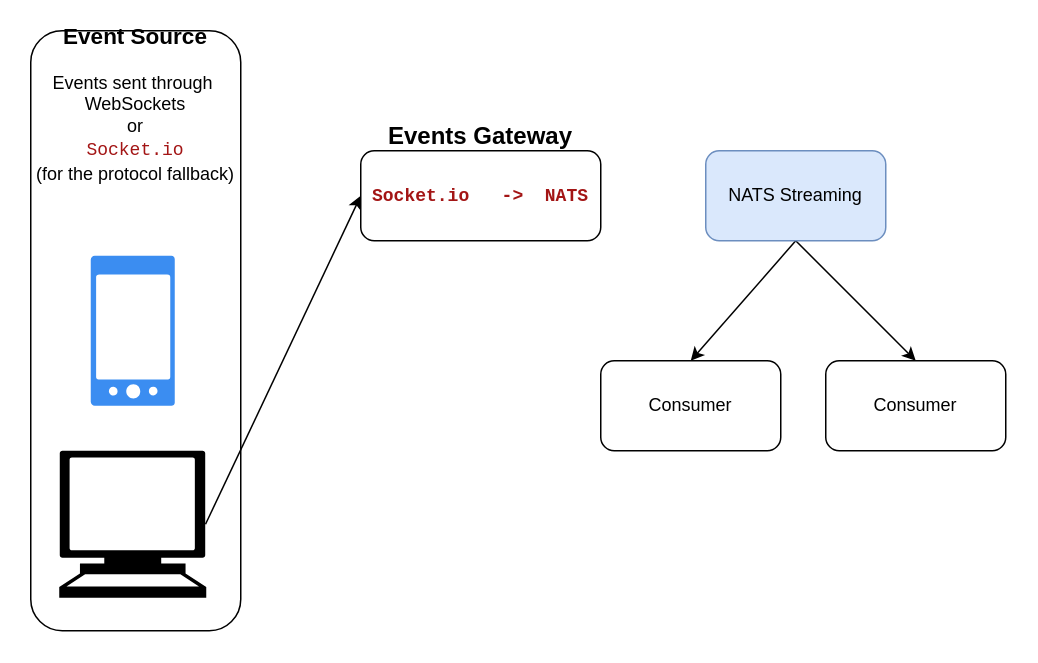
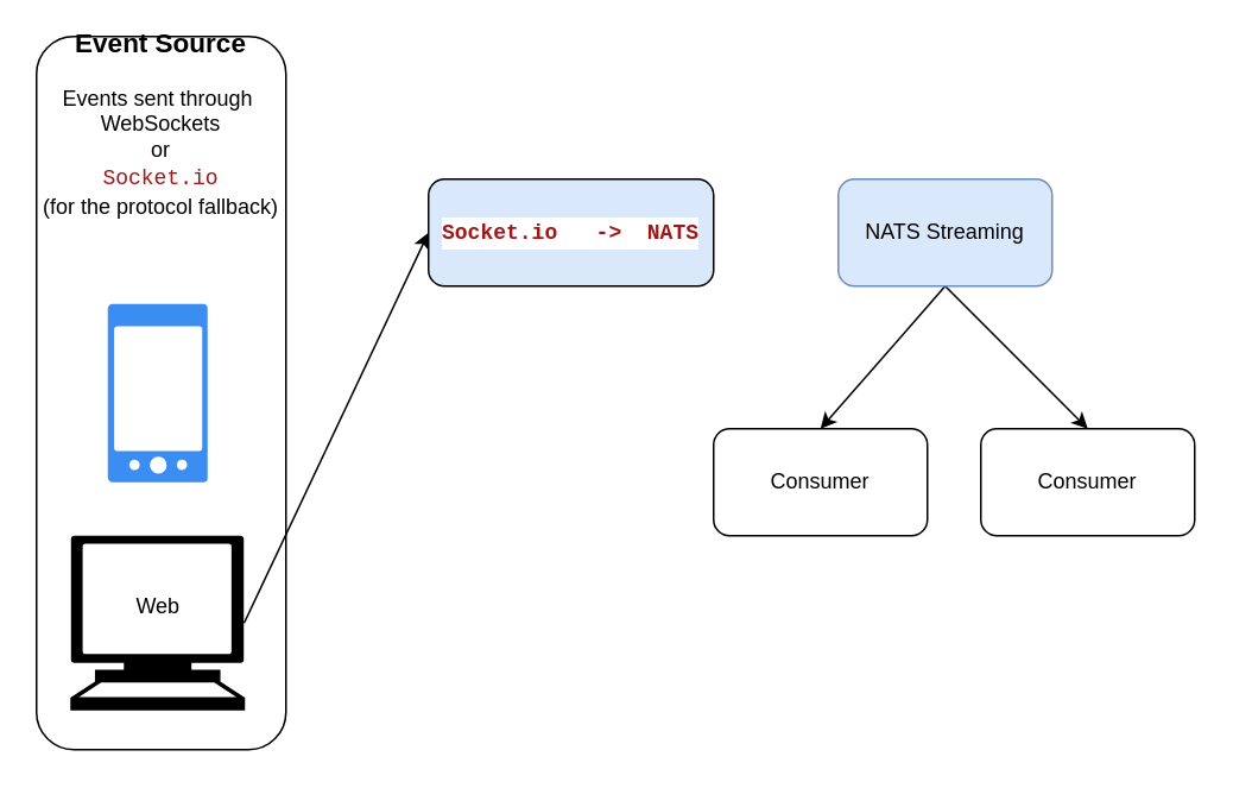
  <mxCell id="0" />
  <mxCell id="1" parent="0" />
  <mxCell id="2" value="&lt;span style=&quot;font-size: 15px&quot;&gt;&lt;b&gt;Event Source&lt;br&gt;&lt;/b&gt;&lt;/span&gt;&lt;br&gt;Events sent through&amp;nbsp;&lt;br&gt;WebSockets&lt;br&gt;or&lt;br&gt;&lt;div style=&quot;background-color: rgb(255 , 255 , 255) ; font-family: &amp;#34;hack&amp;#34; , &amp;#34;menlo&amp;#34; , &amp;#34;monaco&amp;#34; , &amp;#34;courier new&amp;#34; , monospace ; line-height: 18px&quot;&gt;&lt;span style=&quot;color: #a31515&quot;&gt;Socket.io&lt;/span&gt;&lt;/div&gt;(for the protocol fallback)&lt;br&gt;&amp;nbsp;&lt;br&gt;&lt;br&gt;&lt;br&gt;&lt;br&gt;&lt;br&gt;&lt;br&gt;&lt;br&gt;&lt;br&gt;&lt;br&gt;&lt;br&gt;&lt;br&gt;&lt;br&gt;&lt;br&gt;&lt;br&gt;&lt;br&gt;&lt;br&gt;&lt;br&gt;&lt;br&gt;&lt;br&gt;&lt;br&gt;&lt;br&gt;" style="rounded=1;whiteSpace=wrap;html=1;" vertex="1" parent="1"><mxGeometry x="20" y="20" width="140" height="400" as="geometry" /></mxCell>
  <mxCell id="3" value="" style="html=1;aspect=fixed;strokeColor=none;shadow=0;align=center;verticalAlign=top;fillColor=#3B8DF1;shape=mxgraph.gcp2.phone_android" vertex="1" parent="1"><mxGeometry x="60" y="170" width="56" height="100" as="geometry" /></mxCell>
  <mxCell id="4" style="edgeStyle=none;rounded=0;orthogonalLoop=1;jettySize=auto;html=1;exitX=0.995;exitY=0.5;exitDx=0;exitDy=0;exitPerimeter=0;entryX=0;entryY=0.5;entryDx=0;entryDy=0;" edge="1" parent="1" source="5" target="7"><mxGeometry relative="1" as="geometry" /></mxCell>
  <mxCell id="5" value="" style="shape=mxgraph.signs.tech.computer;html=1;fillColor=#000000;strokeColor=none;verticalLabelPosition=bottom;verticalAlign=top;align=center;" vertex="1" parent="1"><mxGeometry x="39" y="300" width="98" height="98" as="geometry" /></mxCell>
- <mxCell id="7" value="&lt;div style=&quot;background-color: rgb(255 , 255 , 255) ; font-family: &amp;#34;hack&amp;#34; , &amp;#34;menlo&amp;#34; , &amp;#34;monaco&amp;#34; , &amp;#34;courier new&amp;#34; , monospace ; line-height: 18px&quot;&gt;&lt;span style=&quot;color: #a31515&quot;&gt;&lt;b&gt;Socket.io&amp;nbsp; &amp;nbsp;-&amp;gt;&amp;nbsp; NATS&lt;/b&gt;&lt;/span&gt;&lt;/div&gt;" style="rounded=1;whiteSpace=wrap;html=1;" vertex="1" parent="1"><mxGeometry x="240" y="100" width="160" height="60" as="geometry" /></mxCell>
- <mxCell id="8" value="&lt;b&gt;&lt;font style=&quot;font-size: 16px&quot;&gt;Events Gateway&lt;/font&gt;&lt;/b&gt;" style="text;html=1;strokeColor=none;fillColor=none;align=center;verticalAlign=middle;whiteSpace=wrap;rounded=0;" vertex="1" parent="1"><mxGeometry x="245" y="80" width="150" height="20" as="geometry" /></mxCell>
+ <mxCell id="6" value="Web" style="text;html=1;align=center;verticalAlign=middle;resizable=0;points=[];autosize=1;" vertex="1" parent="1"><mxGeometry x="68" y="330" width="40" height="20" as="geometry" /></mxCell>
+ <mxCell id="7" value="&lt;div style=&quot;background-color: rgb(255 , 255 , 255) ; font-family: &amp;#34;hack&amp;#34; , &amp;#34;menlo&amp;#34; , &amp;#34;monaco&amp;#34; , &amp;#34;courier new&amp;#34; , monospace ; line-height: 18px&quot;&gt;&lt;span style=&quot;color: #a31515&quot;&gt;&lt;b&gt;Socket.io&amp;nbsp; &amp;nbsp;-&amp;gt;&amp;nbsp; NATS&lt;/b&gt;&lt;/span&gt;&lt;/div&gt;" style="rounded=1;whiteSpace=wrap;html=1;fillColor=#dae8fc;" vertex="1" parent="1"><mxGeometry x="240" y="100" width="160" height="60" as="geometry" /></mxCell>
  <mxCell id="9" style="edgeStyle=none;rounded=0;orthogonalLoop=1;jettySize=auto;html=1;exitX=0.5;exitY=1;exitDx=0;exitDy=0;entryX=0.5;entryY=0;entryDx=0;entryDy=0;" edge="1" parent="1" source="11" target="12"><mxGeometry relative="1" as="geometry" /></mxCell>
  <mxCell id="10" style="edgeStyle=none;rounded=0;orthogonalLoop=1;jettySize=auto;html=1;exitX=0.5;exitY=1;exitDx=0;exitDy=0;entryX=0.5;entryY=0;entryDx=0;entryDy=0;" edge="1" parent="1" source="11" target="13"><mxGeometry relative="1" as="geometry" /></mxCell>
  <mxCell id="11" value="NATS Streaming" style="rounded=1;whiteSpace=wrap;html=1;fillColor=#dae8fc;strokeColor=#6c8ebf;" vertex="1" parent="1"><mxGeometry x="470" y="100" width="120" height="60" as="geometry" /></mxCell>
  <mxCell id="12" value="Consumer" style="rounded=1;whiteSpace=wrap;html=1;" vertex="1" parent="1"><mxGeometry x="400" y="240" width="120" height="60" as="geometry" /></mxCell>
  <mxCell id="13" value="Consumer" style="rounded=1;whiteSpace=wrap;html=1;" vertex="1" parent="1"><mxGeometry x="550" y="240" width="120" height="60" as="geometry" /></mxCell>
